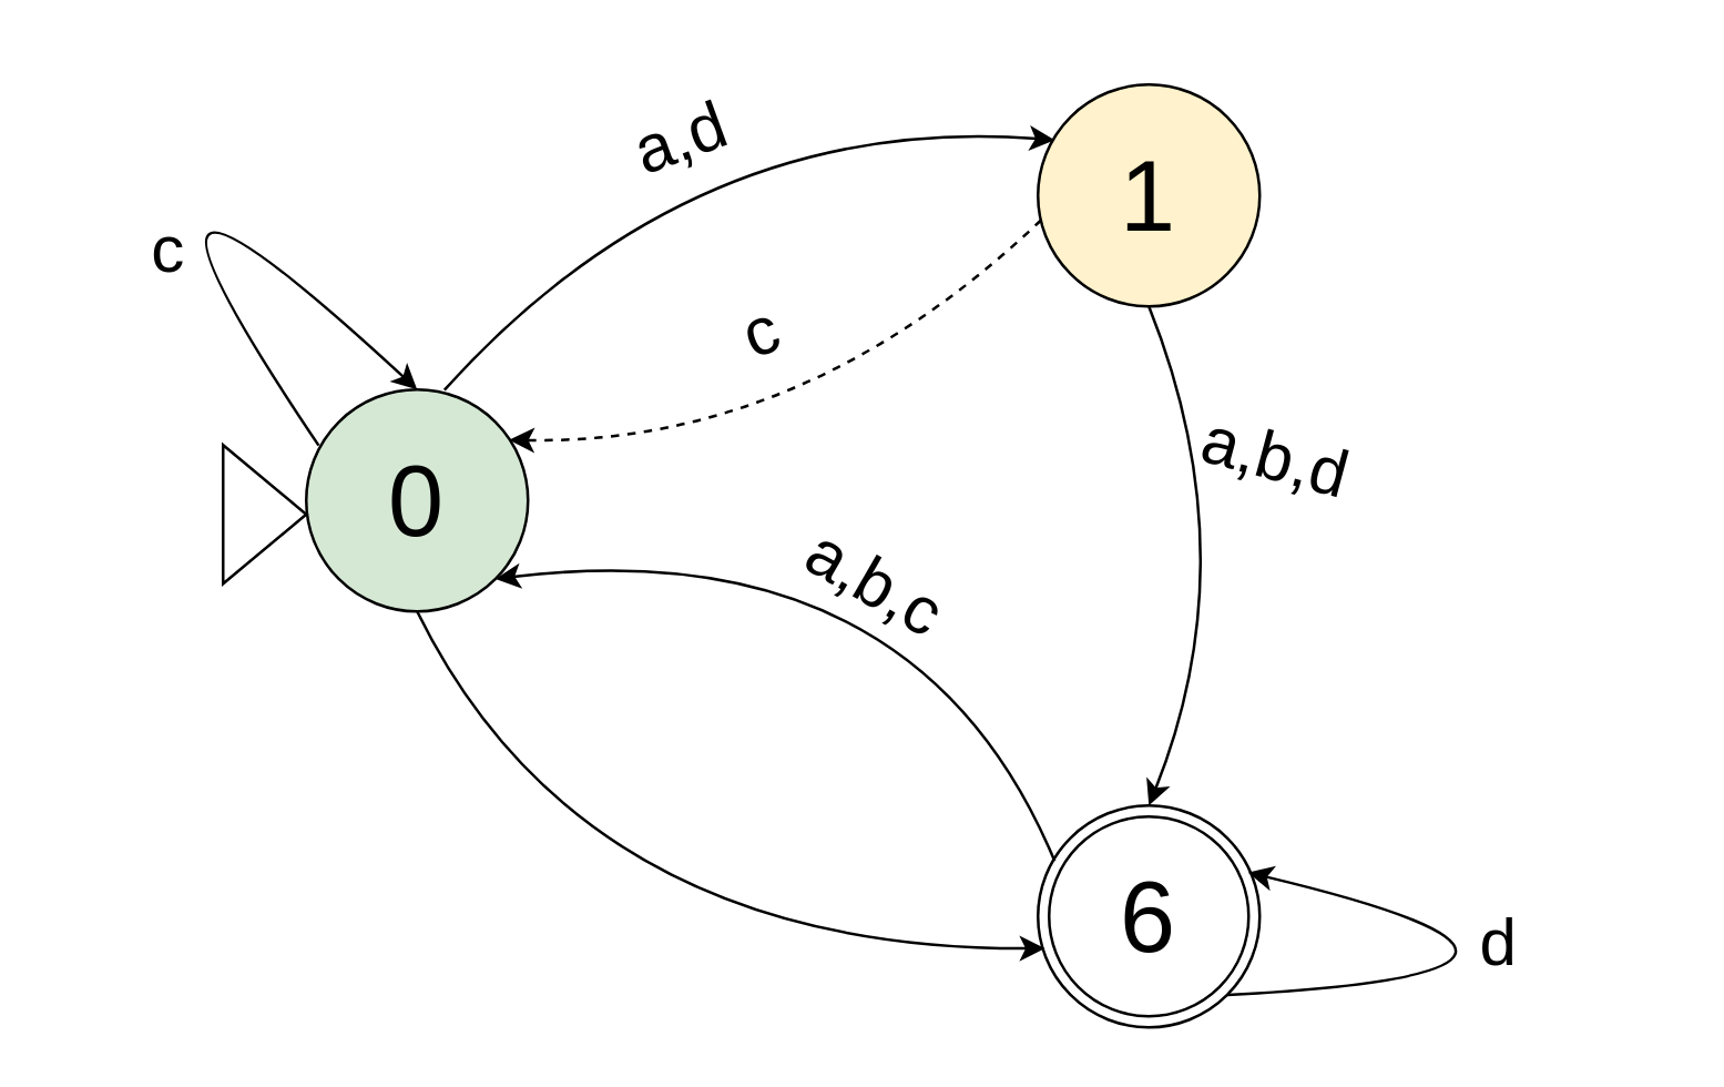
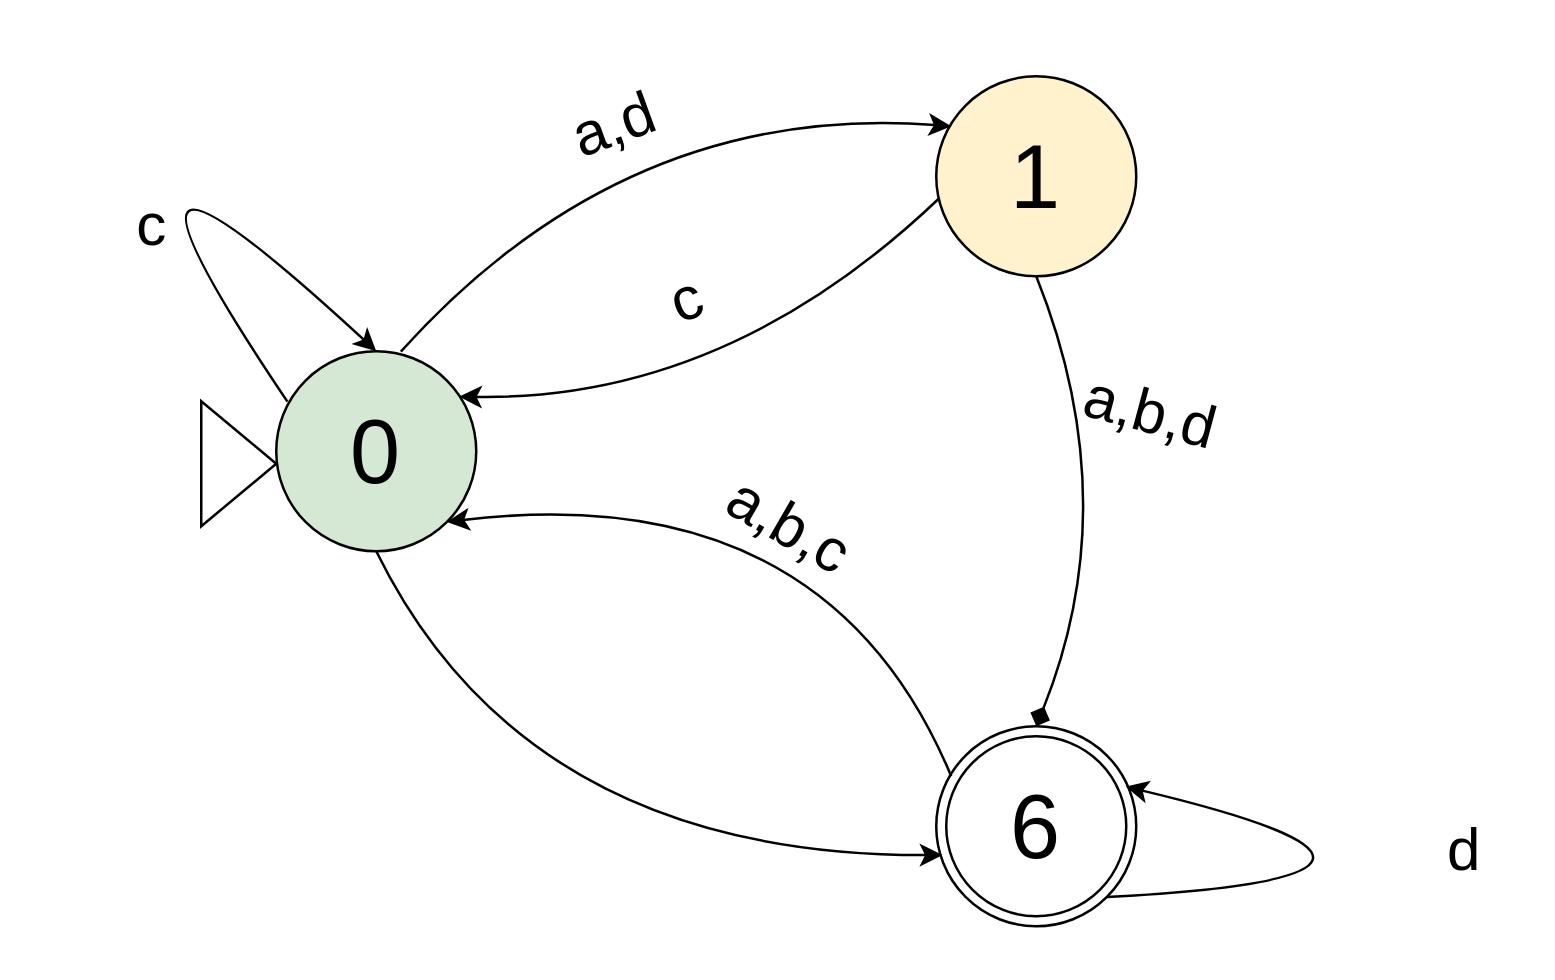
  <mxCell id="0" />
  <mxCell id="1" parent="0" />
  <mxCell id="2" value="&lt;font style=&quot;font-size: 36px;&quot;&gt;6&lt;/font&gt;" style="ellipse;shape=doubleEllipse;whiteSpace=wrap;html=1;aspect=fixed;" vertex="1" parent="1"><mxGeometry x="374" y="290" width="80" height="80" as="geometry" /></mxCell>
  <mxCell id="3" value="&lt;font style=&quot;font-size: 36px;&quot;&gt;0&lt;/font&gt;" style="ellipse;whiteSpace=wrap;html=1;aspect=fixed;fillColor=#d5e8d4;" vertex="1" parent="1"><mxGeometry x="110" y="140" width="80" height="80" as="geometry" /></mxCell>
  <mxCell id="4" value="&lt;font style=&quot;font-size: 36px;&quot;&gt;1&lt;/font&gt;" style="ellipse;whiteSpace=wrap;html=1;aspect=fixed;fillColor=#fff2cc;" vertex="1" parent="1"><mxGeometry x="374" y="30" width="80" height="80" as="geometry" /></mxCell>
  <mxCell id="5" value="" style="endArrow=classic;html=1;rounded=0;exitX=0.623;exitY=0.002;exitDx=0;exitDy=0;exitPerimeter=0;curved=1;" edge="1" parent="1" source="3"><mxGeometry width="50" height="50" relative="1" as="geometry"><mxPoint x="200" y="120" as="sourcePoint" /><mxPoint x="380" y="50" as="targetPoint" /><Array as="points"><mxPoint x="250" y="40" /></Array></mxGeometry></mxCell>
- <mxCell id="6" value="" style="endArrow=classic;html=1;rounded=0;entryX=0.915;entryY=0.227;entryDx=0;entryDy=0;entryPerimeter=0;curved=1;exitX=0.015;exitY=0.61;exitDx=0;exitDy=0;exitPerimeter=0;dashed=1;" edge="1" parent="1" source="4" target="3"><mxGeometry width="50" height="50" relative="1" as="geometry"><mxPoint x="370" y="80" as="sourcePoint" /><mxPoint x="470" y="200" as="targetPoint" /><Array as="points"><mxPoint x="290" y="160" /></Array></mxGeometry></mxCell>
+ <mxCell id="6" value="" style="endArrow=classic;html=1;rounded=0;entryX=0.915;entryY=0.227;entryDx=0;entryDy=0;entryPerimeter=0;curved=1;exitX=0.015;exitY=0.61;exitDx=0;exitDy=0;exitPerimeter=0;" edge="1" parent="1" source="4" target="3"><mxGeometry width="50" height="50" relative="1" as="geometry"><mxPoint x="370" y="80" as="sourcePoint" /><mxPoint x="470" y="200" as="targetPoint" /><Array as="points"><mxPoint x="290" y="160" /></Array></mxGeometry></mxCell>
  <mxCell id="7" value="" style="triangle;whiteSpace=wrap;html=1;" vertex="1" parent="1"><mxGeometry x="80" y="160" width="30" height="50" as="geometry" /></mxCell>
  <mxCell id="8" value="&lt;font style=&quot;font-size: 24px;&quot;&gt;a,d&lt;/font&gt;" style="text;html=1;align=center;verticalAlign=middle;resizable=0;points=[];autosize=1;strokeColor=none;fillColor=none;rotation=-20;" vertex="1" parent="1"><mxGeometry x="215" y="30" width="60" height="40" as="geometry" /></mxCell>
  <mxCell id="9" value="&lt;font style=&quot;font-size: 24px;&quot;&gt;c&lt;/font&gt;" style="text;html=1;align=center;verticalAlign=middle;resizable=0;points=[];autosize=1;strokeColor=none;fillColor=none;rotation=-20;" vertex="1" parent="1"><mxGeometry x="254" y="100" width="40" height="40" as="geometry" /></mxCell>
- <mxCell id="10" value="" style="endArrow=classic;html=1;rounded=0;exitX=0.5;exitY=1;exitDx=0;exitDy=0;entryX=0.5;entryY=0;entryDx=0;entryDy=0;curved=1;" edge="1" parent="1" source="4" target="2"><mxGeometry width="50" height="50" relative="1" as="geometry"><mxPoint x="330" y="200" as="sourcePoint" /><mxPoint x="380" y="150" as="targetPoint" /><Array as="points"><mxPoint x="450" y="200" /></Array></mxGeometry></mxCell>
+ <mxCell id="10" value="" style="endArrow=diamond;html=1;rounded=0;exitX=0.5;exitY=1;exitDx=0;exitDy=0;entryX=0.5;entryY=0;entryDx=0;entryDy=0;curved=1;" edge="1" parent="1" source="4" target="2"><mxGeometry width="50" height="50" relative="1" as="geometry"><mxPoint x="330" y="200" as="sourcePoint" /><mxPoint x="380" y="150" as="targetPoint" /><Array as="points"><mxPoint x="450" y="200" /></Array></mxGeometry></mxCell>
  <mxCell id="11" value="&lt;font style=&quot;font-size: 24px;&quot;&gt;a,b,d&lt;/font&gt;" style="text;html=1;align=center;verticalAlign=middle;whiteSpace=wrap;rounded=0;rotation=15;" vertex="1" parent="1"><mxGeometry x="430" y="150" width="60" height="30" as="geometry" /></mxCell>
  <mxCell id="12" value="" style="endArrow=classic;html=1;rounded=0;exitX=1;exitY=1;exitDx=0;exitDy=0;entryX=0.948;entryY=0.302;entryDx=0;entryDy=0;curved=1;entryPerimeter=0;" edge="1" parent="1" source="2" target="2"><mxGeometry width="50" height="50" relative="1" as="geometry"><mxPoint x="410" y="250" as="sourcePoint" /><mxPoint x="500" y="340" as="targetPoint" /><Array as="points"><mxPoint x="600" y="350" /></Array></mxGeometry></mxCell>
- <mxCell id="13" value="&lt;font style=&quot;font-size: 24px;&quot;&gt;d&lt;/font&gt;" style="text;html=1;align=center;verticalAlign=middle;resizable=0;points=[];autosize=1;strokeColor=none;fillColor=none;" vertex="1" parent="1"><mxGeometry x="520" y="320" width="40" height="40" as="geometry" /></mxCell>
+ <mxCell id="13" value="&lt;font style=&quot;font-size: 24px;&quot;&gt;d&lt;/font&gt;" style="text;html=1;align=center;verticalAlign=middle;resizable=0;points=[];autosize=1;strokeColor=none;fillColor=none;" vertex="1" parent="1"><mxGeometry x="565" y="320" width="40" height="40" as="geometry" /></mxCell>
  <mxCell id="14" value="" style="endArrow=classic;html=1;rounded=0;exitX=0.5;exitY=1;exitDx=0;exitDy=0;entryX=0.031;entryY=0.644;entryDx=0;entryDy=0;entryPerimeter=0;curved=1;" edge="1" parent="1" source="3" target="2"><mxGeometry width="50" height="50" relative="1" as="geometry"><mxPoint x="410" y="250" as="sourcePoint" /><mxPoint x="460" y="200" as="targetPoint" /><Array as="points"><mxPoint x="210" y="342" /></Array></mxGeometry></mxCell>
  <mxCell id="15" value="" style="endArrow=classic;html=1;rounded=0;exitX=0.075;exitY=0.25;exitDx=0;exitDy=0;exitPerimeter=0;entryX=1;entryY=1;entryDx=0;entryDy=0;curved=1;" edge="1" parent="1" source="2" target="3"><mxGeometry width="50" height="50" relative="1" as="geometry"><mxPoint x="410" y="250" as="sourcePoint" /><mxPoint x="460" y="200" as="targetPoint" /><Array as="points"><mxPoint x="330" y="190" /></Array></mxGeometry></mxCell>
  <mxCell id="16" value="&lt;font style=&quot;font-size: 24px;&quot;&gt;a,b,c&lt;/font&gt;" style="text;html=1;align=center;verticalAlign=middle;resizable=0;points=[];autosize=1;strokeColor=none;fillColor=none;rotation=30;" vertex="1" parent="1"><mxGeometry x="275" y="190" width="80" height="40" as="geometry" /></mxCell>
  <mxCell id="17" value="" style="endArrow=classic;html=1;rounded=0;exitX=0.056;exitY=0.252;exitDx=0;exitDy=0;exitPerimeter=0;entryX=0.5;entryY=0;entryDx=0;entryDy=0;entryPerimeter=0;curved=1;" edge="1" parent="1" source="3" target="3"><mxGeometry width="50" height="50" relative="1" as="geometry"><mxPoint x="410" y="240" as="sourcePoint" /><mxPoint x="114" y="70" as="targetPoint" /><Array as="points"><mxPoint x="20" y="20" /></Array></mxGeometry></mxCell>
  <mxCell id="18" value="&lt;font style=&quot;font-size: 24px;&quot;&gt;c&lt;/font&gt;" style="text;html=1;align=center;verticalAlign=middle;resizable=0;points=[];autosize=1;strokeColor=none;fillColor=none;" vertex="1" parent="1"><mxGeometry x="40" y="70" width="40" height="40" as="geometry" /></mxCell>
